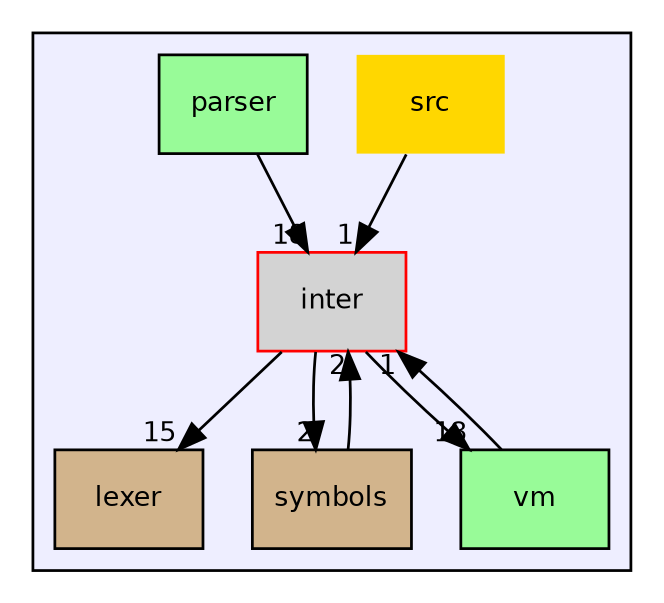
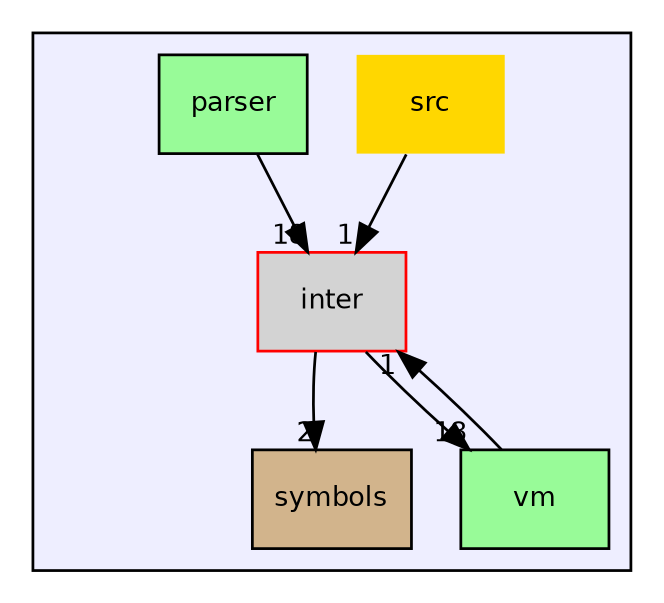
  digraph {
    compound=true
    node [fillcolor=tan fontname=Helvetica fontsize=10 shape=box style=filled color=black]
    edge [headlabel=1 labeldistance=1.5 labelfontname=Helvetica labelfontsize=10]
    n1 [fillcolor=gold label=src shape=plaintext color=""]
    n2 [color=red fillcolor=lightgrey label=inter]
-   n3 [label=lexer]
    n4 [fillcolor=palegreen label=parser]
    n5 [label=symbols]
    n6 [fillcolor=palegreen label=vm]
    subgraph cluster_1 {
      bgcolor="#eeeeff"
      pencolor=black
      n1
      n2
-     n3
      n4
      n5
      n6
    }
    n1 -> n2
-   n2 -> n3 [headlabel=15]
    n2 -> n5 [headlabel=2]
    n2 -> n6 [headlabel=18]
    n4 -> n2 [headlabel=18]
-   n5 -> n2 [headlabel=2]
    n6 -> n2
  }
